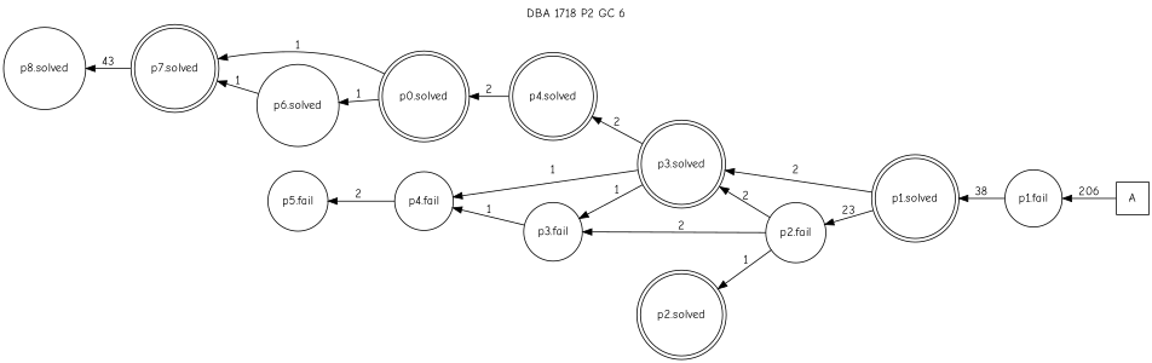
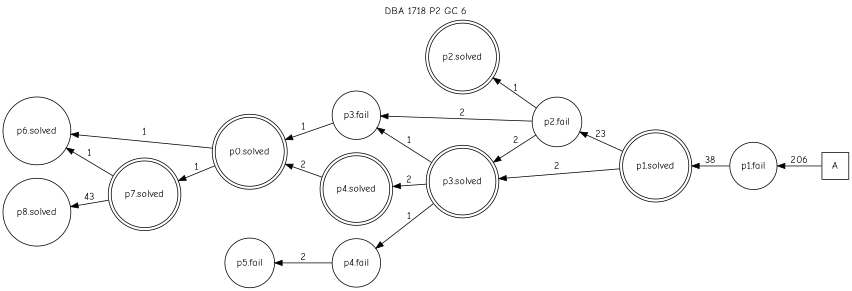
  digraph {
    fontname="Comic Neue"
    label=" DBA 1718 P2 GC 6 "
    labelloc=tl
    rankdir=RL
    node [fontname="Comic Neue" shape=circle]
    edge [fontname="Comic Neue"]
    n1 [label=A shape=square]
    n2 [label="p1.fail"]
    n3 [label="p1.solved" shape=doublecircle]
    n4 [label="p2.fail"]
    n5 [label="p3.solved" shape=doublecircle]
    n6 [label="p3.fail"]
    n7 [label="p2.solved" shape=doublecircle]
    n8 [label="p4.fail"]
    n9 [label="p4.solved" shape=doublecircle]
    n10 [label="p5.fail"]
    n11 [label="p0.solved" shape=doublecircle]
    n12 [label="p6.solved"]
    n13 [label="p7.solved" shape=doublecircle]
    n14 [label="p8.solved"]
    n1 -> n2 [label=206]
    n2 -> n3 [label=38]
    n3 -> n4 [label=23]
    n3 -> n5 [label=2]
    n4 -> n5 [label=2]
    n4 -> n6 [label=2]
    n4 -> n7 [label=1]
    n5 -> n6 [label=1]
    n5 -> n8 [label=1]
    n5 -> n9 [label=2]
-   n6 -> n8 [label=1]
+   n6 -> n11 [label=1]
    n8 -> n10 [label=2]
    n9 -> n11 [label=2]
    n11 -> n12 [label=1]
    n11 -> n13 [label=1]
-   n12 -> n13 [label=1]
+   n13 -> n12 [label=1]
    n13 -> n14 [label=43]
  }
